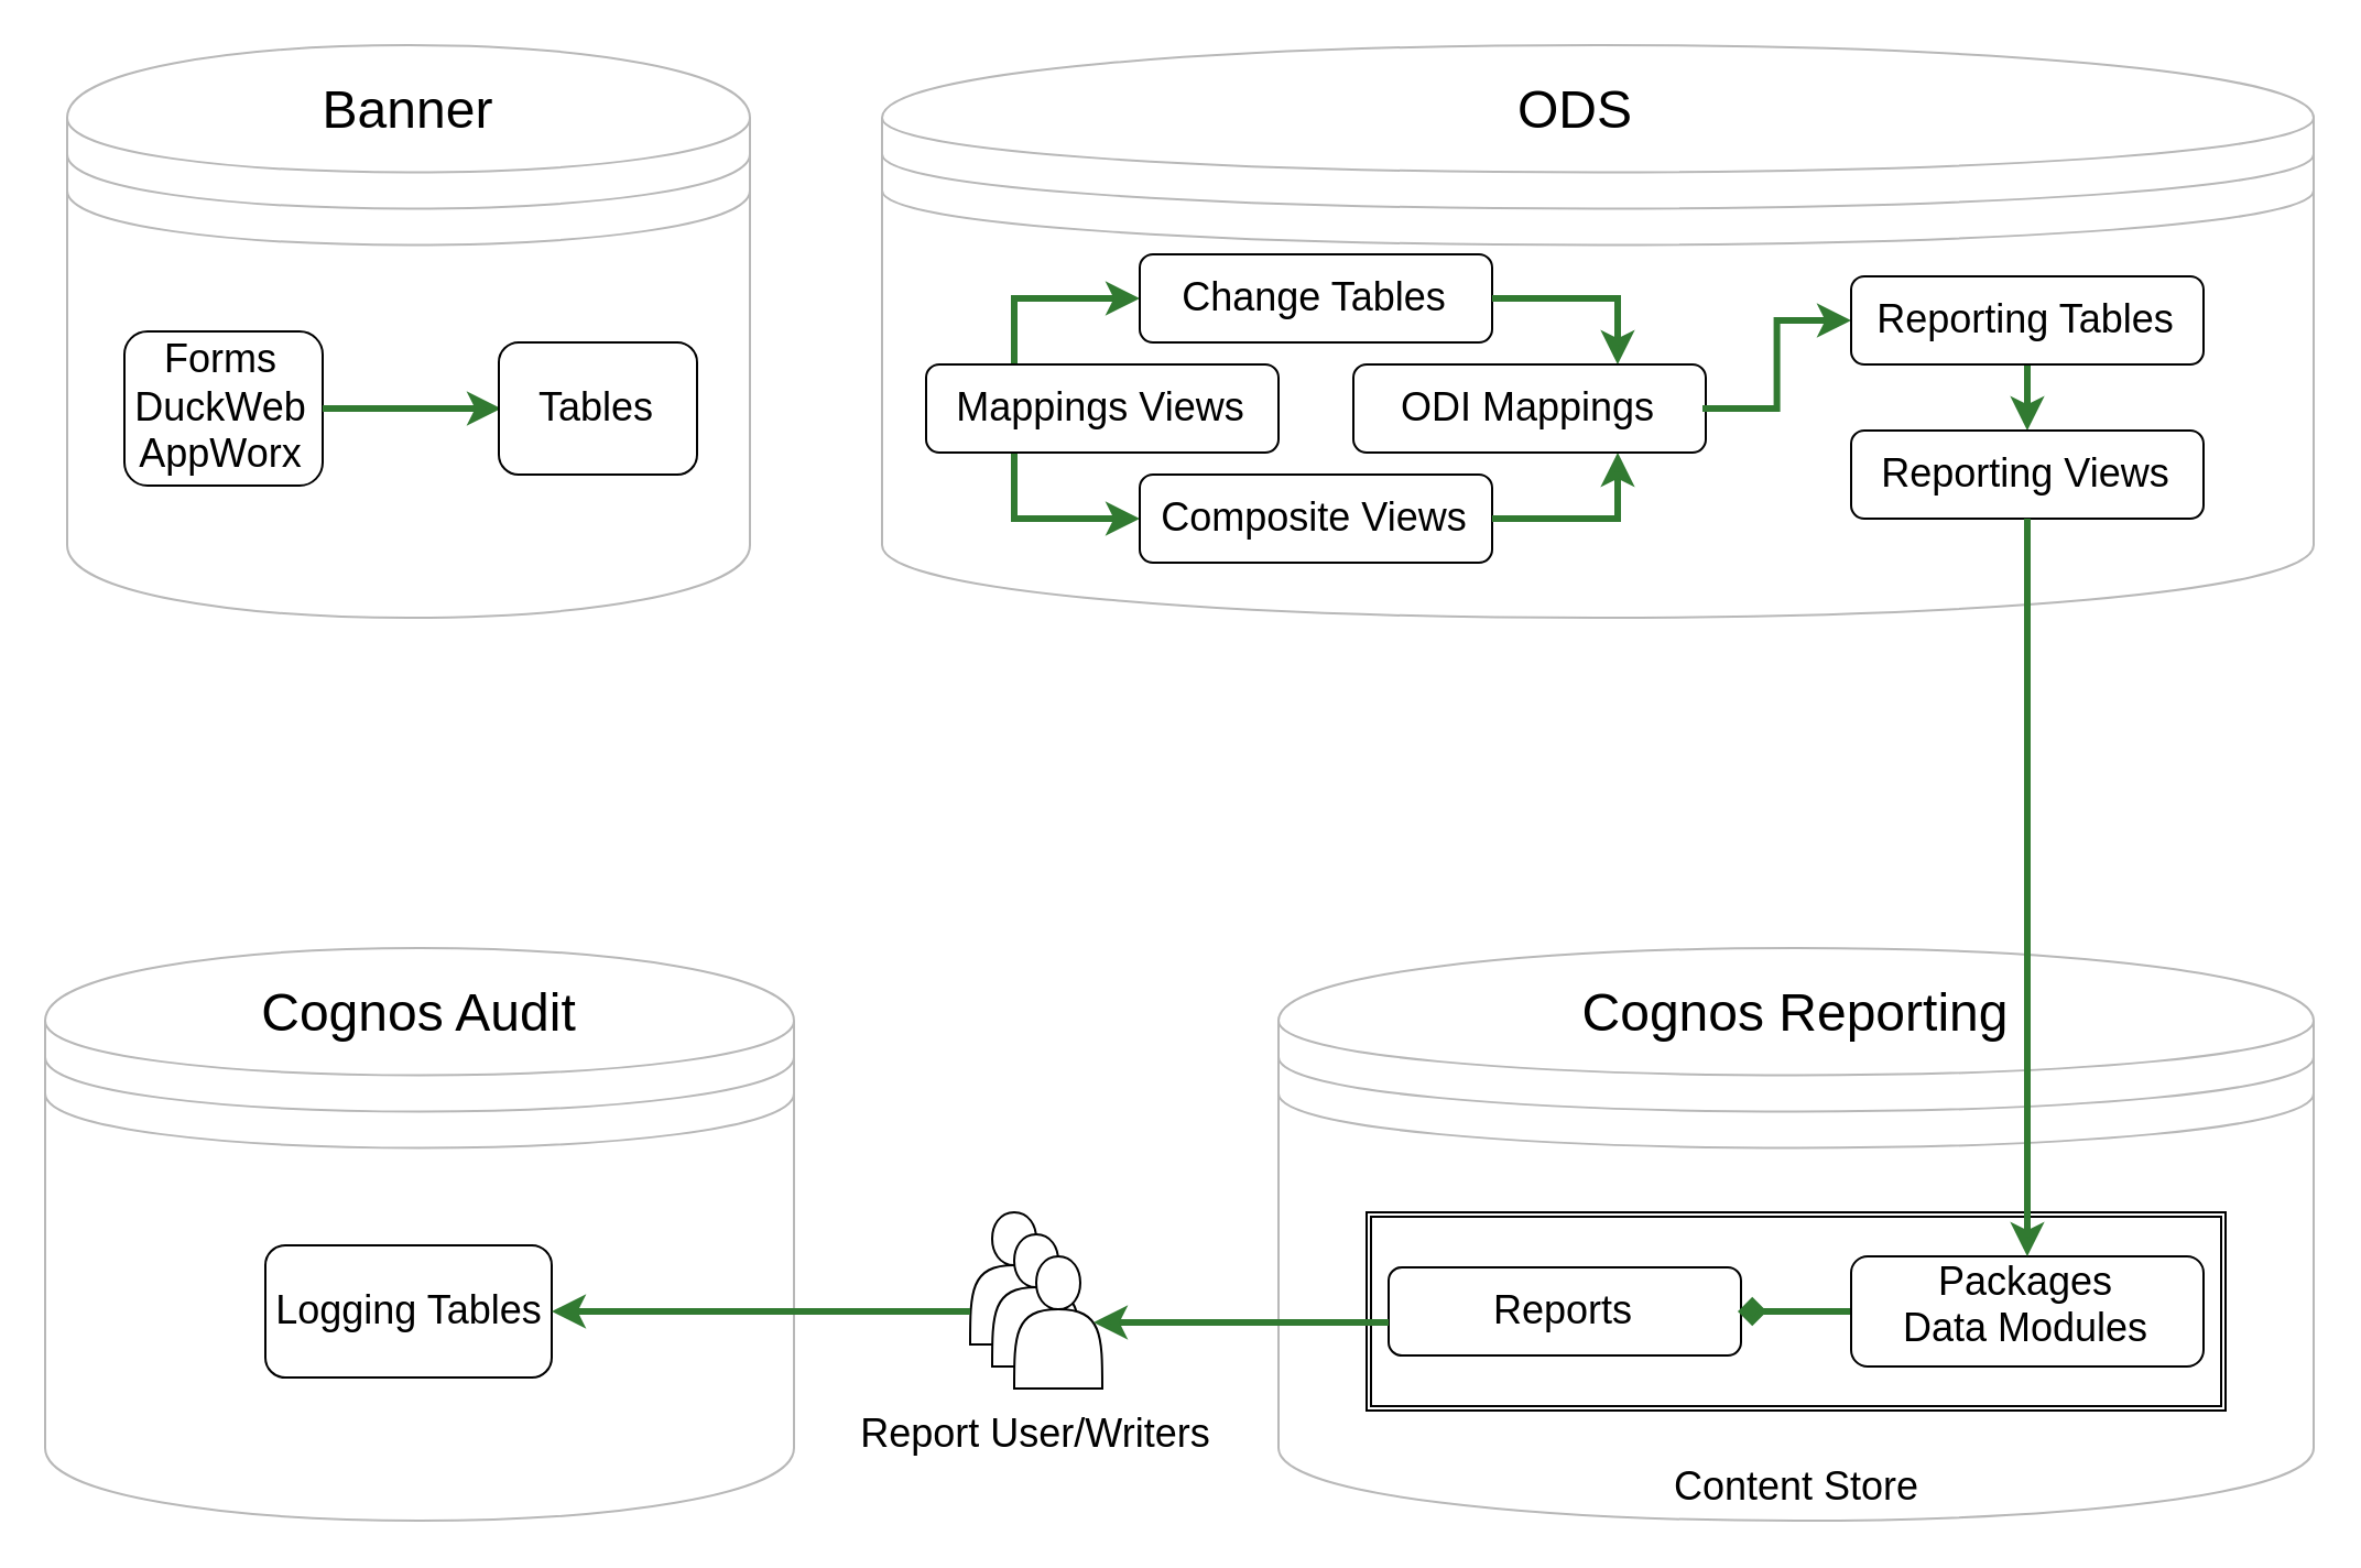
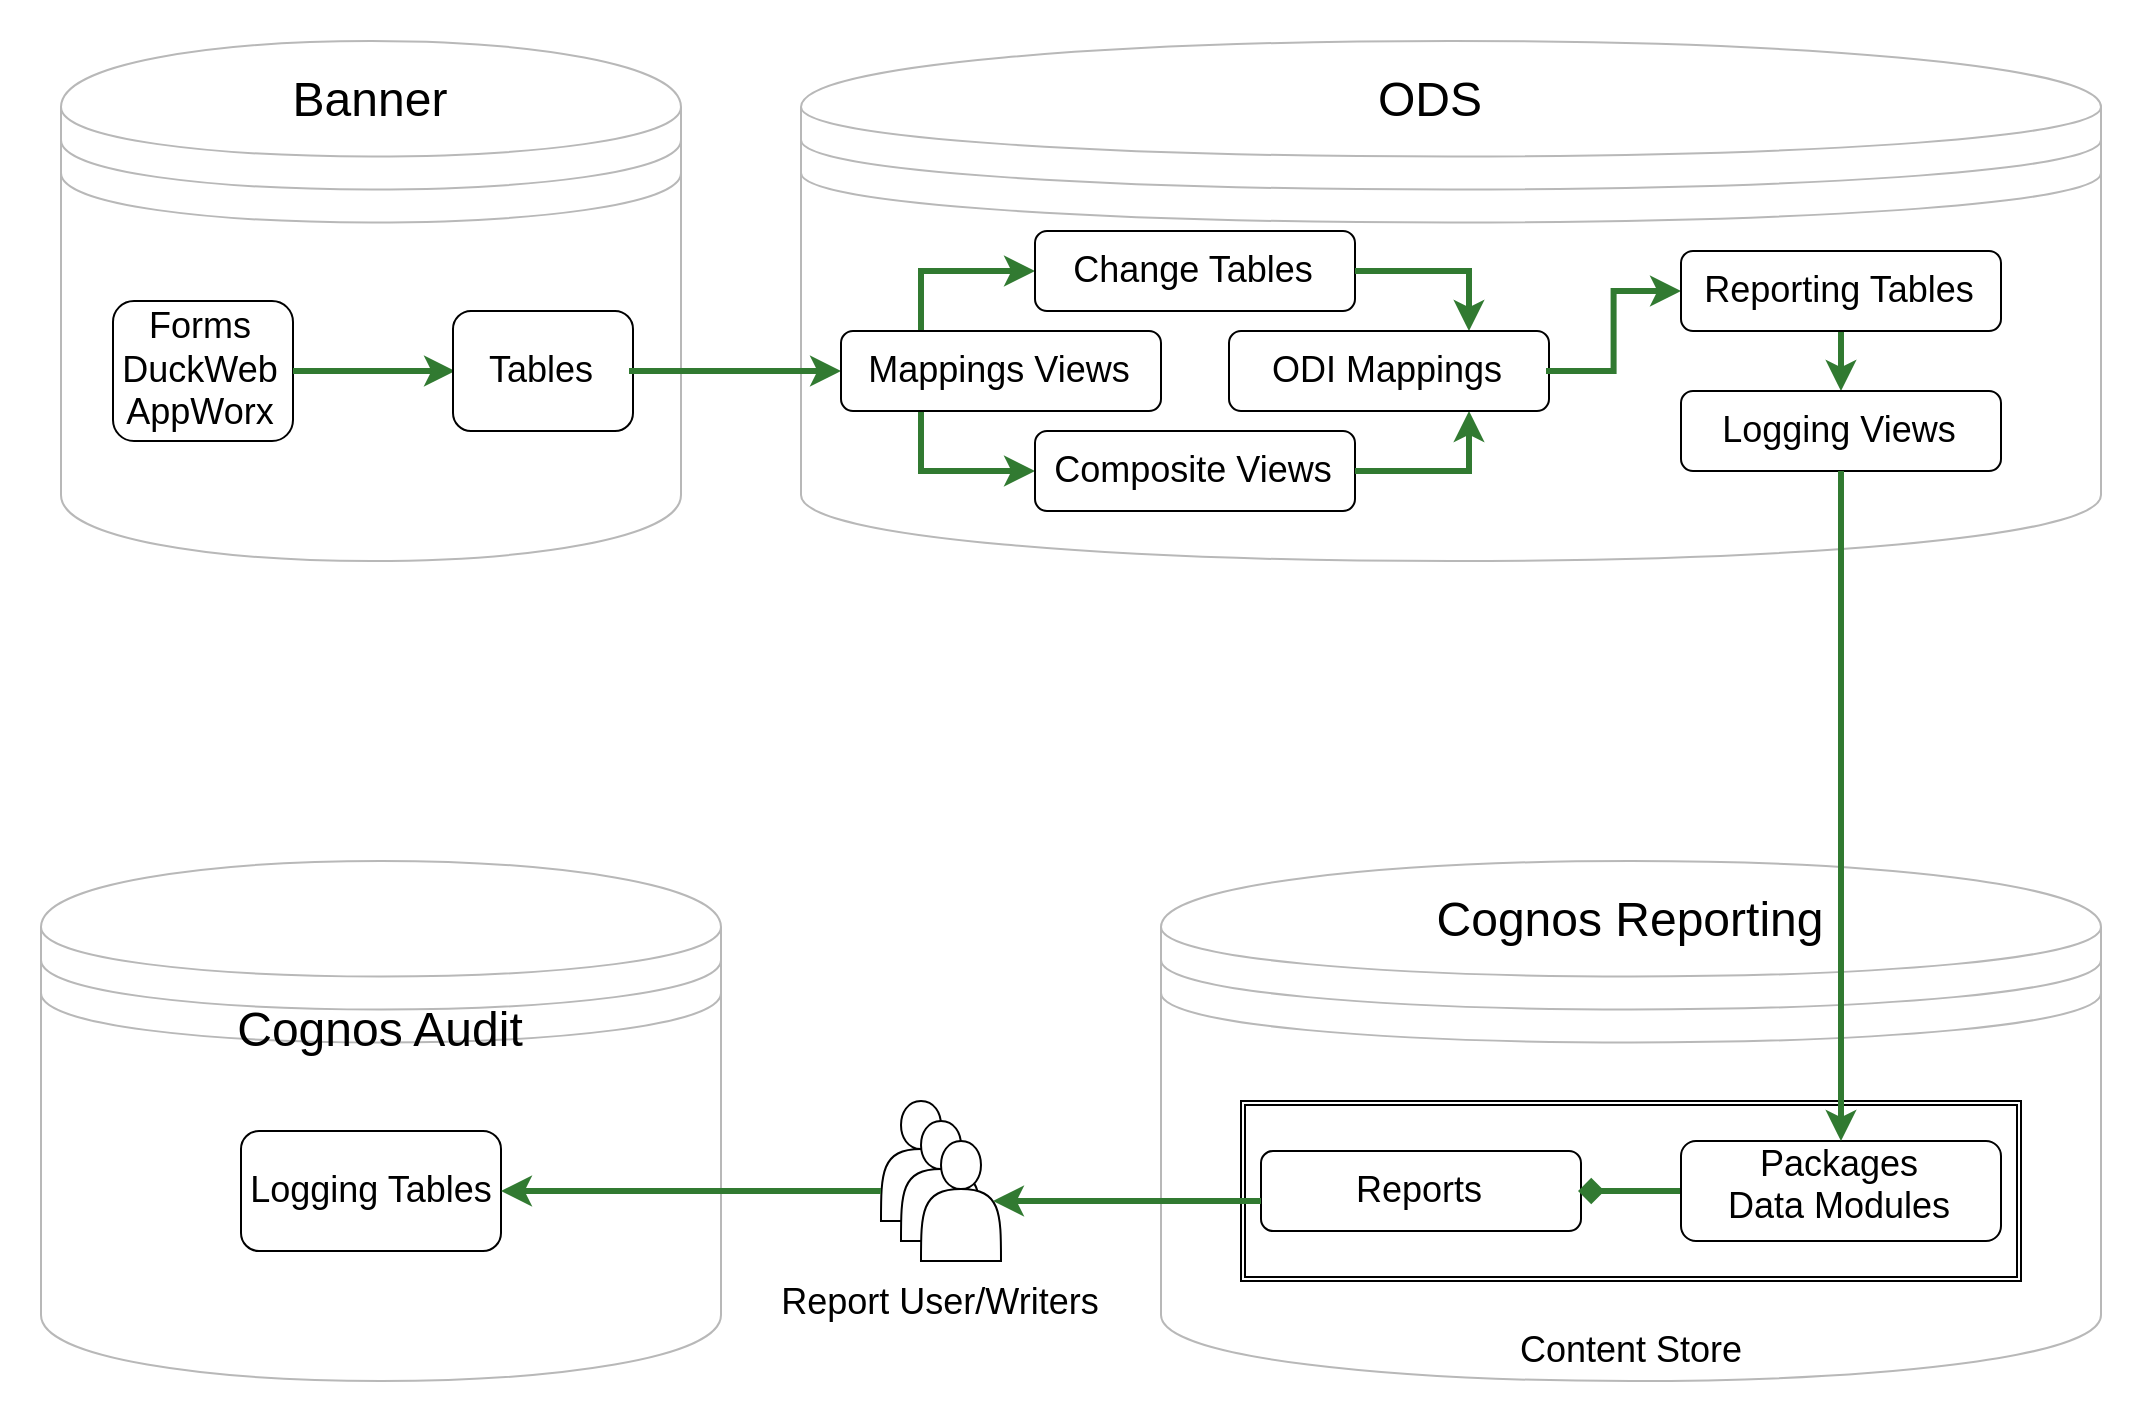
  <mxCell id="0" />
  <mxCell id="1" parent="0" />
  <mxCell id="2" value="" style="shape=datastore;whiteSpace=wrap;html=1;strokeColor=#B8B8B8;" vertex="1" parent="1"><mxGeometry x="30" y="20" width="310" height="260" as="geometry" /></mxCell>
  <mxCell id="3" value="&lt;font style=&quot;font-size: 24px;&quot;&gt;Banner&lt;/font&gt;" style="text;strokeColor=none;align=center;fillColor=none;html=1;verticalAlign=middle;whiteSpace=wrap;rounded=0;" vertex="1" parent="1"><mxGeometry x="80" y="30" width="210" height="40" as="geometry" /></mxCell>
  <mxCell id="4" value="" style="shape=datastore;whiteSpace=wrap;html=1;strokeColor=#B8B8B8;" vertex="1" parent="1"><mxGeometry x="400" y="20" width="650" height="260" as="geometry" /></mxCell>
  <mxCell id="5" value="&lt;font style=&quot;font-size: 24px;&quot;&gt;ODS&lt;/font&gt;" style="text;strokeColor=none;align=center;fillColor=none;html=1;verticalAlign=middle;whiteSpace=wrap;rounded=0;" vertex="1" parent="1"><mxGeometry x="610" y="30" width="210" height="40" as="geometry" /></mxCell>
  <mxCell id="6" value="" style="rounded=1;whiteSpace=wrap;html=1;" vertex="1" parent="1"><mxGeometry x="56" y="150" width="90" height="70" as="geometry" /></mxCell>
  <mxCell id="7" style="edgeStyle=orthogonalEdgeStyle;rounded=0;orthogonalLoop=1;jettySize=auto;html=1;entryX=0;entryY=0.5;entryDx=0;entryDy=0;exitX=1;exitY=0.5;exitDx=0;exitDy=0;strokeColor=#317A31;strokeWidth=3;" edge="1" parent="1" source="6" target="11"><mxGeometry relative="1" as="geometry" /></mxCell>
  <mxCell id="8" value="&lt;font style=&quot;font-size: 18px;&quot;&gt;Forms&lt;br&gt;DuckWeb&lt;br&gt;AppWorx&lt;br&gt;&lt;/font&gt;" style="text;strokeColor=none;align=center;fillColor=none;html=1;verticalAlign=middle;whiteSpace=wrap;rounded=0;" vertex="1" parent="1"><mxGeometry x="61" y="165" width="78" height="40" as="geometry" /></mxCell>
  <mxCell id="9" value="" style="rounded=1;whiteSpace=wrap;html=1;" vertex="1" parent="1"><mxGeometry x="226" y="155" width="90" height="60" as="geometry" /></mxCell>
+ <mxCell id="10" style="edgeStyle=orthogonalEdgeStyle;rounded=0;orthogonalLoop=1;jettySize=auto;html=1;entryX=0;entryY=0.5;entryDx=0;entryDy=0;exitX=1;exitY=0.5;exitDx=0;exitDy=0;strokeColor=#317A31;strokeWidth=3;" edge="1" parent="1" source="11" target="15"><mxGeometry relative="1" as="geometry" /></mxCell>
  <mxCell id="11" value="&lt;font style=&quot;font-size: 18px;&quot;&gt;Tables&lt;/font&gt;" style="text;strokeColor=none;align=center;fillColor=none;html=1;verticalAlign=middle;whiteSpace=wrap;rounded=0;" vertex="1" parent="1"><mxGeometry x="227" y="165" width="87" height="40" as="geometry" /></mxCell>
  <mxCell id="12" style="edgeStyle=orthogonalEdgeStyle;rounded=0;orthogonalLoop=1;jettySize=auto;html=1;entryX=0;entryY=0.5;entryDx=0;entryDy=0;exitX=0.25;exitY=1;exitDx=0;exitDy=0;strokeColor=#317A31;strokeWidth=3;" edge="1" parent="1" source="14" target="18"><mxGeometry relative="1" as="geometry" /></mxCell>
  <mxCell id="13" style="edgeStyle=orthogonalEdgeStyle;rounded=0;orthogonalLoop=1;jettySize=auto;html=1;exitX=0.25;exitY=0;exitDx=0;exitDy=0;entryX=0;entryY=0.5;entryDx=0;entryDy=0;strokeColor=#317A31;strokeWidth=3;" edge="1" parent="1" source="14" target="21"><mxGeometry relative="1" as="geometry" /></mxCell>
  <mxCell id="14" value="" style="rounded=1;whiteSpace=wrap;html=1;" vertex="1" parent="1"><mxGeometry x="420" y="165" width="160" height="40" as="geometry" /></mxCell>
  <mxCell id="15" value="&lt;font style=&quot;&quot;&gt;&lt;font style=&quot;font-size: 18px;&quot;&gt;Mappings Views&lt;/font&gt;&lt;br&gt;&lt;/font&gt;" style="text;strokeColor=none;align=center;fillColor=none;html=1;verticalAlign=middle;whiteSpace=wrap;rounded=0;" vertex="1" parent="1"><mxGeometry x="420" y="175" width="158.5" height="20" as="geometry" /></mxCell>
  <mxCell id="16" value="" style="rounded=1;whiteSpace=wrap;html=1;" vertex="1" parent="1"><mxGeometry x="517" y="215" width="160" height="40" as="geometry" /></mxCell>
  <mxCell id="17" style="edgeStyle=orthogonalEdgeStyle;rounded=0;orthogonalLoop=1;jettySize=auto;html=1;exitX=1;exitY=0.5;exitDx=0;exitDy=0;entryX=0.75;entryY=1;entryDx=0;entryDy=0;strokeColor=#317A31;strokeWidth=3;" edge="1" parent="1" source="16" target="22"><mxGeometry relative="1" as="geometry" /></mxCell>
  <mxCell id="18" value="&lt;font style=&quot;&quot;&gt;&lt;font style=&quot;font-size: 18px;&quot;&gt;Composite Views&lt;/font&gt;&lt;br&gt;&lt;/font&gt;" style="text;strokeColor=none;align=center;fillColor=none;html=1;verticalAlign=middle;whiteSpace=wrap;rounded=0;" vertex="1" parent="1"><mxGeometry x="517" y="225" width="158.5" height="20" as="geometry" /></mxCell>
  <mxCell id="19" value="" style="rounded=1;whiteSpace=wrap;html=1;" vertex="1" parent="1"><mxGeometry x="517" y="115" width="160" height="40" as="geometry" /></mxCell>
  <mxCell id="20" style="edgeStyle=orthogonalEdgeStyle;rounded=0;orthogonalLoop=1;jettySize=auto;html=1;exitX=1;exitY=0.5;exitDx=0;exitDy=0;entryX=0.75;entryY=0;entryDx=0;entryDy=0;strokeColor=#317A31;strokeWidth=3;" edge="1" parent="1" source="19" target="22"><mxGeometry relative="1" as="geometry" /></mxCell>
  <mxCell id="21" value="&lt;font style=&quot;&quot;&gt;&lt;font style=&quot;font-size: 18px;&quot;&gt;Change Tables&lt;/font&gt;&lt;br&gt;&lt;/font&gt;" style="text;strokeColor=none;align=center;fillColor=none;html=1;verticalAlign=middle;whiteSpace=wrap;rounded=0;" vertex="1" parent="1"><mxGeometry x="517" y="125" width="158.5" height="20" as="geometry" /></mxCell>
  <mxCell id="22" value="" style="rounded=1;whiteSpace=wrap;html=1;" vertex="1" parent="1"><mxGeometry x="614" y="165" width="160" height="40" as="geometry" /></mxCell>
  <mxCell id="23" style="edgeStyle=orthogonalEdgeStyle;rounded=0;orthogonalLoop=1;jettySize=auto;html=1;exitX=1;exitY=0.5;exitDx=0;exitDy=0;entryX=0;entryY=0.5;entryDx=0;entryDy=0;strokeColor=#317A31;strokeWidth=3;" edge="1" parent="1" source="24" target="26"><mxGeometry relative="1" as="geometry" /></mxCell>
  <mxCell id="24" value="&lt;font style=&quot;&quot;&gt;&lt;font style=&quot;font-size: 18px;&quot;&gt;ODI Mappings&lt;/font&gt;&lt;br&gt;&lt;/font&gt;" style="text;strokeColor=none;align=center;fillColor=none;html=1;verticalAlign=middle;whiteSpace=wrap;rounded=0;" vertex="1" parent="1"><mxGeometry x="614" y="175" width="158.5" height="20" as="geometry" /></mxCell>
  <mxCell id="25" style="edgeStyle=orthogonalEdgeStyle;rounded=0;orthogonalLoop=1;jettySize=auto;html=1;exitX=0.5;exitY=1;exitDx=0;exitDy=0;entryX=0.5;entryY=0;entryDx=0;entryDy=0;strokeColor=#317A31;strokeWidth=3;" edge="1" parent="1" source="26" target="28"><mxGeometry relative="1" as="geometry" /></mxCell>
  <mxCell id="26" value="" style="rounded=1;whiteSpace=wrap;html=1;" vertex="1" parent="1"><mxGeometry x="840" y="125" width="160" height="40" as="geometry" /></mxCell>
  <mxCell id="27" value="&lt;font style=&quot;&quot;&gt;&lt;font style=&quot;font-size: 18px;&quot;&gt;Reporting Tables&lt;/font&gt;&lt;br&gt;&lt;/font&gt;" style="text;strokeColor=none;align=center;fillColor=none;html=1;verticalAlign=middle;whiteSpace=wrap;rounded=0;" vertex="1" parent="1"><mxGeometry x="840" y="135" width="158.5" height="20" as="geometry" /></mxCell>
  <mxCell id="28" value="" style="rounded=1;whiteSpace=wrap;html=1;" vertex="1" parent="1"><mxGeometry x="840" y="195" width="160" height="40" as="geometry" /></mxCell>
- <mxCell id="29" value="&lt;font style=&quot;&quot;&gt;&lt;font style=&quot;font-size: 18px;&quot;&gt;Reporting Views&lt;/font&gt;&lt;br&gt;&lt;/font&gt;" style="text;strokeColor=none;align=center;fillColor=none;html=1;verticalAlign=middle;whiteSpace=wrap;rounded=0;" vertex="1" parent="1"><mxGeometry x="840" y="205" width="158.5" height="20" as="geometry" /></mxCell>
+ <mxCell id="29" value="&lt;font style=&quot;&quot;&gt;&lt;font style=&quot;font-size: 18px;&quot;&gt;Logging Views&lt;/font&gt;&lt;br&gt;&lt;/font&gt;" style="text;strokeColor=none;align=center;fillColor=none;html=1;verticalAlign=middle;whiteSpace=wrap;rounded=0;" vertex="1" parent="1"><mxGeometry x="840" y="205" width="158.5" height="20" as="geometry" /></mxCell>
  <mxCell id="30" value="" style="shape=datastore;whiteSpace=wrap;html=1;strokeColor=#B8B8B8;" vertex="1" parent="1"><mxGeometry x="580" y="430" width="470" height="260" as="geometry" /></mxCell>
  <mxCell id="31" value="&lt;font style=&quot;font-size: 24px;&quot;&gt;Cognos Reporting&lt;/font&gt;" style="text;strokeColor=none;align=center;fillColor=none;html=1;verticalAlign=middle;whiteSpace=wrap;rounded=0;" vertex="1" parent="1"><mxGeometry x="650" y="440" width="330" height="40" as="geometry" /></mxCell>
  <mxCell id="32" value="" style="shape=ext;double=1;rounded=0;whiteSpace=wrap;html=1;" vertex="1" parent="1"><mxGeometry x="620" y="550" width="390" height="90" as="geometry" /></mxCell>
  <mxCell id="33" value="" style="rounded=1;whiteSpace=wrap;html=1;" vertex="1" parent="1"><mxGeometry x="630" y="575" width="160" height="40" as="geometry" /></mxCell>
  <mxCell id="34" value="&lt;font style=&quot;&quot;&gt;&lt;font style=&quot;font-size: 18px;&quot;&gt;Reports&lt;/font&gt;&lt;br&gt;&lt;/font&gt;" style="text;strokeColor=none;align=center;fillColor=none;html=1;verticalAlign=middle;whiteSpace=wrap;rounded=0;" vertex="1" parent="1"><mxGeometry x="630" y="585" width="158.5" height="20" as="geometry" /></mxCell>
  <mxCell id="35" style="edgeStyle=orthogonalEdgeStyle;rounded=0;orthogonalLoop=1;jettySize=auto;html=1;exitX=0;exitY=0.25;exitDx=0;exitDy=0;strokeColor=#317A31;strokeWidth=3;endArrow=diamond;" edge="1" parent="1" source="37" target="34"><mxGeometry relative="1" as="geometry" /></mxCell>
  <mxCell id="36" value="" style="rounded=1;whiteSpace=wrap;html=1;" vertex="1" parent="1"><mxGeometry x="840" y="570" width="160" height="50" as="geometry" /></mxCell>
  <mxCell id="37" value="&lt;font style=&quot;&quot;&gt;&lt;font style=&quot;font-size: 18px;&quot;&gt;Packages&lt;br&gt;Data Modules&lt;br&gt;&lt;/font&gt;&lt;br&gt;&lt;/font&gt;" style="text;strokeColor=none;align=center;fillColor=none;html=1;verticalAlign=middle;whiteSpace=wrap;rounded=0;" vertex="1" parent="1"><mxGeometry x="840" y="590" width="158.5" height="20" as="geometry" /></mxCell>
  <mxCell id="38" style="edgeStyle=orthogonalEdgeStyle;rounded=0;orthogonalLoop=1;jettySize=auto;html=1;exitX=0.5;exitY=1;exitDx=0;exitDy=0;entryX=0.5;entryY=0;entryDx=0;entryDy=0;strokeColor=#317A31;strokeWidth=3;" edge="1" parent="1" source="28" target="36"><mxGeometry relative="1" as="geometry" /></mxCell>
  <mxCell id="39" value="&lt;font style=&quot;&quot;&gt;&lt;font style=&quot;font-size: 18px;&quot;&gt;Content Store&lt;/font&gt;&lt;br&gt;&lt;/font&gt;" style="text;strokeColor=none;align=center;fillColor=none;html=1;verticalAlign=middle;whiteSpace=wrap;rounded=0;" vertex="1" parent="1"><mxGeometry x="735.75" y="665" width="158.5" height="20" as="geometry" /></mxCell>
  <mxCell id="40" value="" style="shape=actor;whiteSpace=wrap;html=1;" vertex="1" parent="1"><mxGeometry x="440" y="550" width="40" height="60" as="geometry" /></mxCell>
  <mxCell id="41" value="" style="shape=actor;whiteSpace=wrap;html=1;" vertex="1" parent="1"><mxGeometry x="450" y="560" width="40" height="60" as="geometry" /></mxCell>
  <mxCell id="42" value="" style="shape=actor;whiteSpace=wrap;html=1;" vertex="1" parent="1"><mxGeometry x="460" y="570" width="40" height="60" as="geometry" /></mxCell>
  <mxCell id="43" value="&lt;font style=&quot;&quot;&gt;&lt;font style=&quot;font-size: 18px;&quot;&gt;Report User/Writers&lt;/font&gt;&lt;br&gt;&lt;/font&gt;" style="text;strokeColor=none;align=center;fillColor=none;html=1;verticalAlign=middle;whiteSpace=wrap;rounded=0;" vertex="1" parent="1"><mxGeometry x="381.88" y="641" width="176.25" height="20" as="geometry" /></mxCell>
  <mxCell id="44" style="edgeStyle=orthogonalEdgeStyle;rounded=0;orthogonalLoop=1;jettySize=auto;html=1;exitX=0;exitY=0.75;exitDx=0;exitDy=0;entryX=0.9;entryY=0.5;entryDx=0;entryDy=0;entryPerimeter=0;strokeColor=#317A31;strokeWidth=3;" edge="1" parent="1" source="34" target="42"><mxGeometry relative="1" as="geometry" /></mxCell>
  <mxCell id="45" value="" style="shape=datastore;whiteSpace=wrap;html=1;strokeColor=#B8B8B8;" vertex="1" parent="1"><mxGeometry x="20" y="430" width="340" height="260" as="geometry" /></mxCell>
- <mxCell id="46" value="&lt;font style=&quot;font-size: 24px;&quot;&gt;Cognos Audit&lt;/font&gt;" style="text;strokeColor=none;align=center;fillColor=none;html=1;verticalAlign=middle;whiteSpace=wrap;rounded=0;" vertex="1" parent="1"><mxGeometry x="25" y="440" width="330" height="40" as="geometry" /></mxCell>
+ <mxCell id="46" value="&lt;font style=&quot;font-size: 24px;&quot;&gt;Cognos Audit&lt;/font&gt;" style="text;strokeColor=none;align=center;fillColor=none;html=1;verticalAlign=middle;whiteSpace=wrap;rounded=0;" vertex="1" parent="1"><mxGeometry x="25" y="495" width="330" height="40" as="geometry" /></mxCell>
  <mxCell id="47" value="" style="rounded=1;whiteSpace=wrap;html=1;" vertex="1" parent="1"><mxGeometry x="120" y="565" width="130" height="60" as="geometry" /></mxCell>
  <mxCell id="48" value="&lt;font style=&quot;font-size: 18px;&quot;&gt;Logging Tables&lt;/font&gt;" style="text;strokeColor=none;align=center;fillColor=none;html=1;verticalAlign=middle;whiteSpace=wrap;rounded=0;" vertex="1" parent="1"><mxGeometry x="121" y="575" width="129" height="40" as="geometry" /></mxCell>
  <mxCell id="49" style="edgeStyle=orthogonalEdgeStyle;rounded=0;orthogonalLoop=1;jettySize=auto;html=1;exitX=0;exitY=0.75;exitDx=0;exitDy=0;entryX=1;entryY=0.5;entryDx=0;entryDy=0;strokeColor=#317A31;strokeWidth=3;" edge="1" parent="1" source="40" target="47"><mxGeometry relative="1" as="geometry" /></mxCell>
